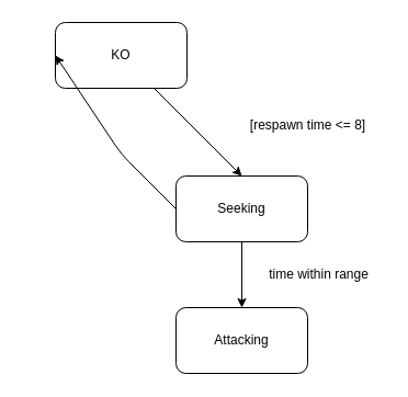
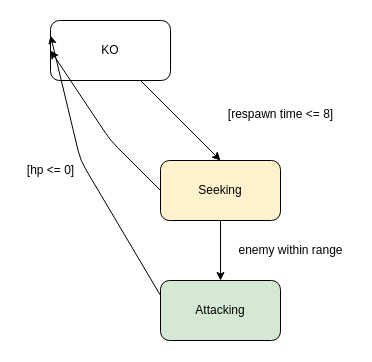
  <mxCell id="0" />
  <mxCell id="1" parent="0" />
- <mxCell id="2" value="Seeking" style="rounded=1;whiteSpace=wrap;html=1;" parent="1" vertex="1"><mxGeometry x="160" y="160" width="120" height="60" as="geometry" /></mxCell>
- <mxCell id="3" value="Attacking" style="rounded=1;whiteSpace=wrap;html=1;" parent="1" vertex="1"><mxGeometry x="160" y="280" width="120" height="60" as="geometry" /></mxCell>
+ <mxCell id="2" value="Seeking" style="rounded=1;whiteSpace=wrap;html=1;fillColor=#fff2cc;" parent="1" vertex="1"><mxGeometry x="160" y="160" width="120" height="60" as="geometry" /></mxCell>
+ <mxCell id="3" value="Attacking" style="rounded=1;whiteSpace=wrap;html=1;fillColor=#d5e8d4;" parent="1" vertex="1"><mxGeometry x="160" y="280" width="120" height="60" as="geometry" /></mxCell>
  <mxCell id="4" value="KO" style="rounded=1;whiteSpace=wrap;html=1;" parent="1" vertex="1"><mxGeometry x="50" y="20" width="120" height="60" as="geometry" /></mxCell>
  <mxCell id="5" value="" style="endArrow=classic;html=1;entryX=0.5;entryY=0;entryDx=0;entryDy=0;" parent="1" source="4" target="2" edge="1"><mxGeometry width="50" height="50" relative="1" as="geometry"><mxPoint x="180" y="160" as="sourcePoint" /><mxPoint x="230" y="110" as="targetPoint" /></mxGeometry></mxCell>
  <mxCell id="6" value="[respawn time &amp;lt;= 8]" style="text;html=1;align=center;verticalAlign=middle;resizable=0;points=[];autosize=1;" parent="1" vertex="1"><mxGeometry x="220" y="104" width="120" height="20" as="geometry" /></mxCell>
  <mxCell id="7" value="" style="endArrow=classic;html=1;entryX=0.5;entryY=0;entryDx=0;entryDy=0;exitX=0.5;exitY=1;exitDx=0;exitDy=0;" parent="1" source="2" target="3" edge="1"><mxGeometry width="50" height="50" relative="1" as="geometry"><mxPoint x="70" y="420" as="sourcePoint" /><mxPoint x="120" y="370" as="targetPoint" /></mxGeometry></mxCell>
- <mxCell id="8" value="time within range" style="text;html=1;align=center;verticalAlign=middle;resizable=0;points=[];autosize=1;" parent="1" vertex="1"><mxGeometry x="230" y="240" width="120" height="20" as="geometry" /></mxCell>
+ <mxCell id="8" value="enemy within range" style="text;html=1;align=center;verticalAlign=middle;resizable=0;points=[];autosize=1;" parent="1" vertex="1"><mxGeometry x="230" y="240" width="120" height="20" as="geometry" /></mxCell>
  <mxCell id="9" value="" style="endArrow=classic;html=1;entryX=0;entryY=0.5;entryDx=0;entryDy=0;exitX=0;exitY=0.5;exitDx=0;exitDy=0;" parent="1" source="2" target="4" edge="1"><mxGeometry width="50" height="50" relative="1" as="geometry"><mxPoint x="80" y="220" as="sourcePoint" /><mxPoint x="130" y="170" as="targetPoint" /><Array as="points"><mxPoint x="110" y="140" /></Array></mxGeometry></mxCell>
+ <mxCell id="10" value="" style="endArrow=classic;html=1;entryX=0;entryY=0.25;entryDx=0;entryDy=0;exitX=0;exitY=0.25;exitDx=0;exitDy=0;" parent="1" source="3" target="4" edge="1"><mxGeometry width="50" height="50" relative="1" as="geometry"><mxPoint x="90" y="280" as="sourcePoint" /><mxPoint x="140" y="230" as="targetPoint" /><Array as="points"><mxPoint x="80" y="160" /></Array></mxGeometry></mxCell>
+ <mxCell id="11" value="[hp &amp;lt;= 0]" style="text;html=1;align=center;verticalAlign=middle;resizable=0;points=[];autosize=1;" parent="1" vertex="1"><mxGeometry x="20" y="160" width="60" height="20" as="geometry" /></mxCell>
